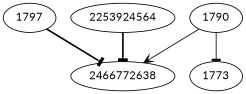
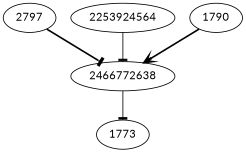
  strict digraph {
    fontname=Lato
    node [fontname=Lato]
    edge [arrowhead=tee fontname=Lato style=bold]
-   1797
+   1797 [label=2797]
    2466772638
    1773
    2253924564
    1790
    1797 -> 2466772638
-   1790 -> 1773 [style=solid]
-   2253924564 -> 2466772638
-   1790 -> 2466772638 [arrowhead=vee style=solid]
+   2466772638 -> 1773 [style=solid]
+   2253924564 -> 2466772638 [style=solid]
+   1790 -> 2466772638 [arrowhead=vee]
  }
